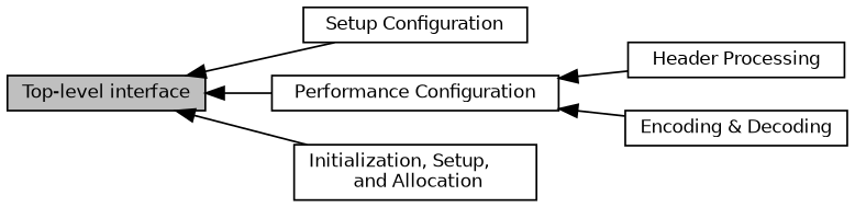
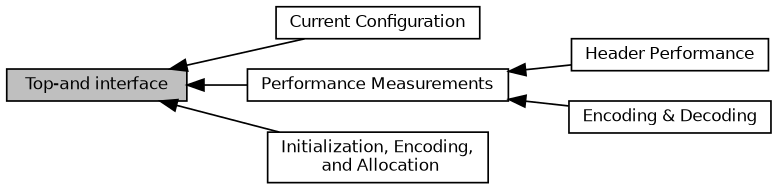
  digraph {
    rankdir=LR
    node [color=black fillcolor=white fontname=Helvetica fontsize=10 shape=box style=filled]
    edge [dir=back fontname=Helvetica fontsize=10 labelfontname=Helvetica labelfontsize=10 shape=plaintext style=solid]
-   n1 [height=0.2 label="Header Processing" width=0.4]
-   n2 [height=0.2 label="Setup Configuration" width=0.4]
-   n3 [height=0.2 label="Performance Configuration" width=0.4]
+   n1 [height=0.2 label="Header Performance" width=0.4]
+   n2 [height=0.2 label="Current Configuration" width=0.4]
+   n3 [height=0.2 label="Performance Measurements" width=0.4]
    n4 [height=0.2 label="Encoding & Decoding" width=0.4]
-   n5 [height=0.2 label="Initialization, Setup,\l and Allocation" width=0.4]
-   n6 [fillcolor=grey75 fontcolor=black height=0.2 label="Top-level interface" width=0.4]
+   n5 [height=0.2 label="Initialization, Encoding,\l and Allocation" width=0.4]
+   n6 [fillcolor=grey75 fontcolor=black height=0.2 label="Top-and interface" width=0.4]
    n3 -> n1
    n3 -> n4
    n6 -> n2
    n6 -> n3
    n6 -> n5
  }
